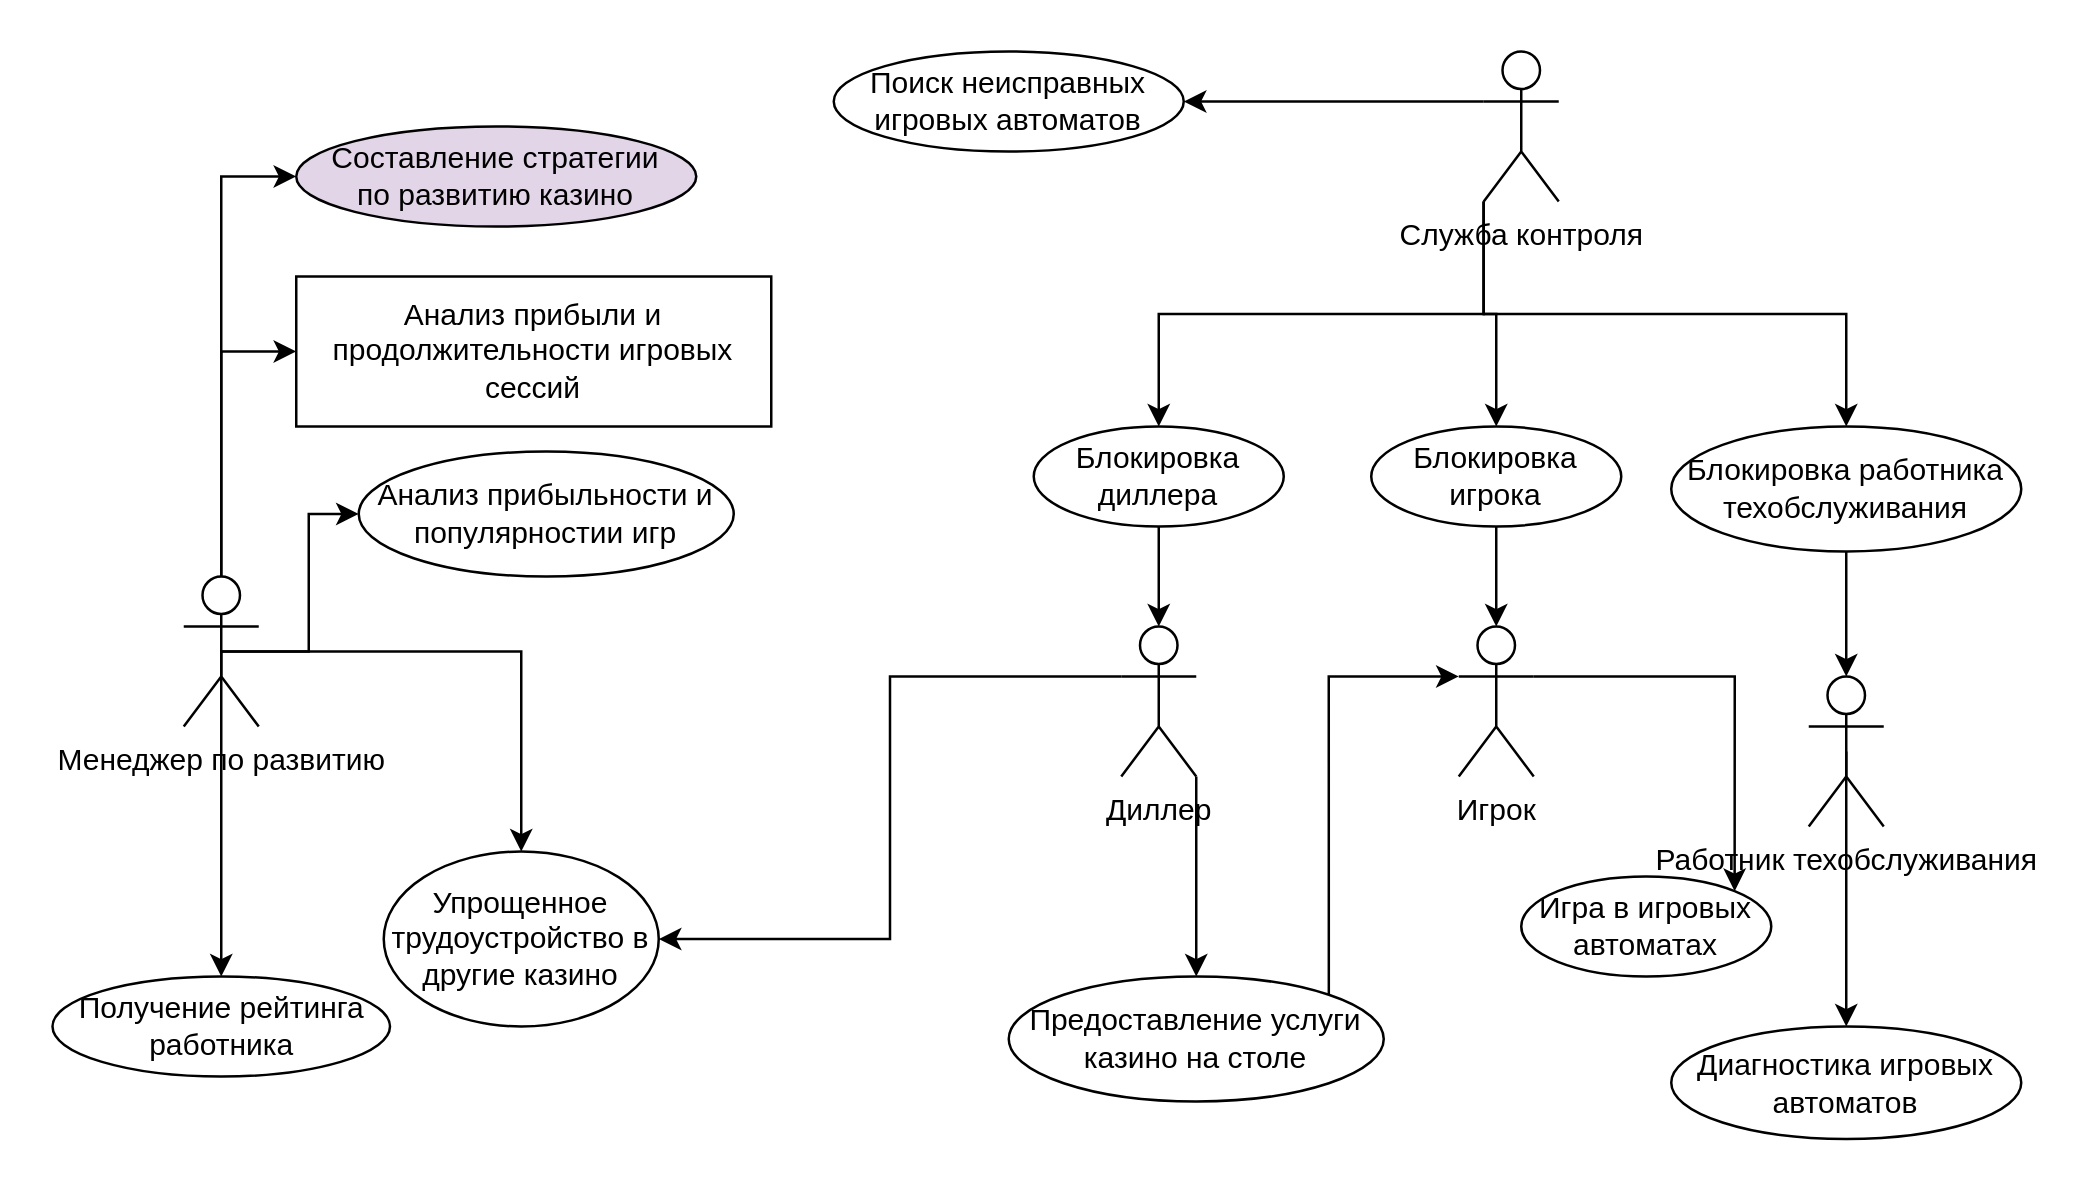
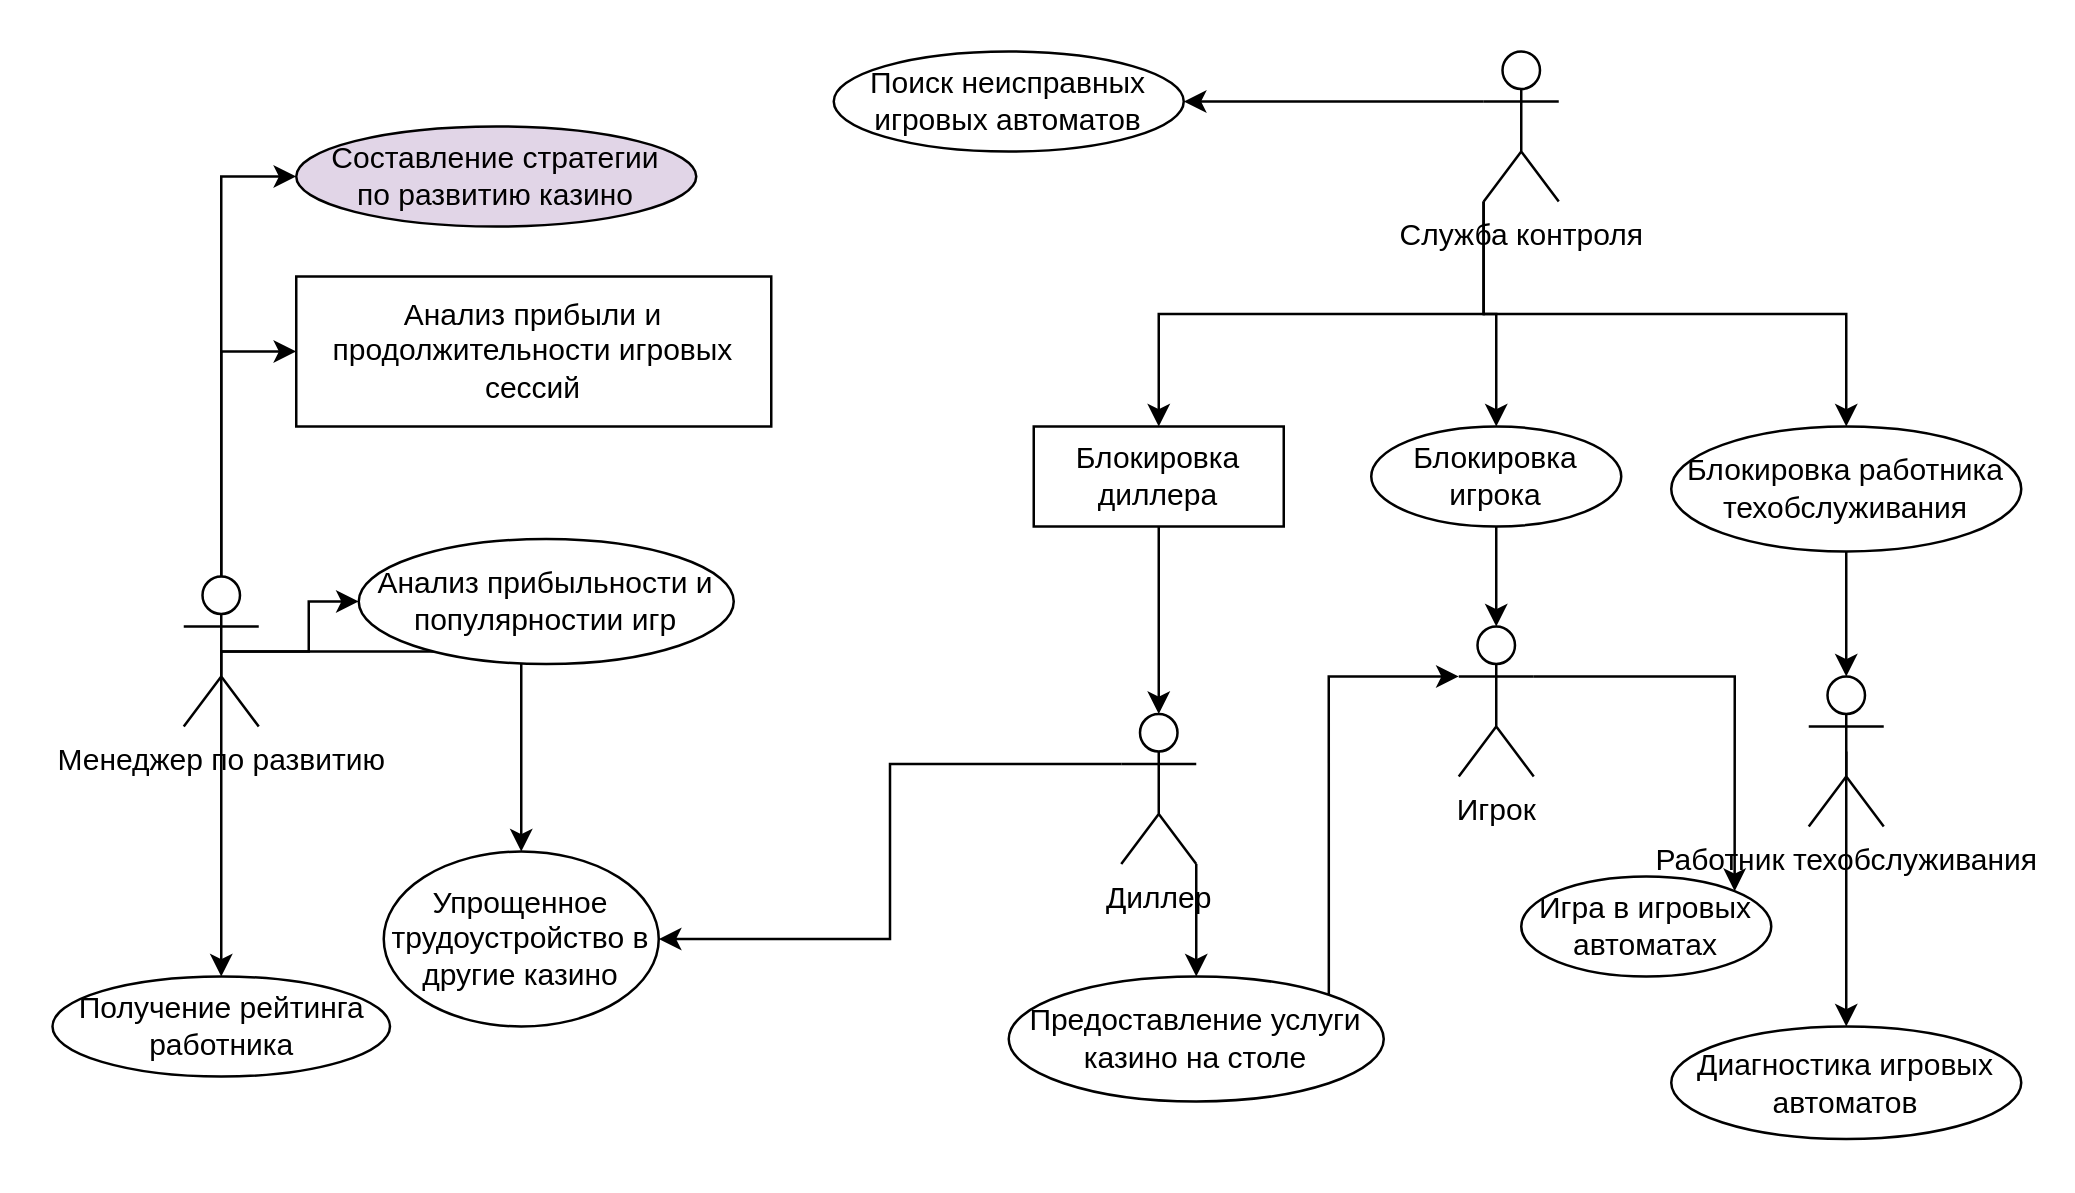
  <mxCell id="0" />
  <mxCell id="1" parent="0" />
  <mxCell id="2" style="edgeStyle=orthogonalEdgeStyle;rounded=0;orthogonalLoop=1;jettySize=auto;html=1;exitX=0.5;exitY=0;exitDx=0;exitDy=0;exitPerimeter=0;entryX=0;entryY=0.5;entryDx=0;entryDy=0;" edge="1" parent="1" source="7" target="18"><mxGeometry relative="1" as="geometry" /></mxCell>
  <mxCell id="3" style="edgeStyle=orthogonalEdgeStyle;rounded=0;orthogonalLoop=1;jettySize=auto;html=1;exitX=0.5;exitY=0;exitDx=0;exitDy=0;exitPerimeter=0;entryX=0;entryY=0.5;entryDx=0;entryDy=0;" edge="1" parent="1" source="7" target="20"><mxGeometry relative="1" as="geometry" /></mxCell>
  <mxCell id="4" style="edgeStyle=orthogonalEdgeStyle;rounded=0;orthogonalLoop=1;jettySize=auto;html=1;exitX=0.5;exitY=0.5;exitDx=0;exitDy=0;exitPerimeter=0;entryX=0;entryY=0.5;entryDx=0;entryDy=0;" edge="1" parent="1" source="7" target="19"><mxGeometry relative="1" as="geometry" /></mxCell>
  <mxCell id="5" style="edgeStyle=orthogonalEdgeStyle;rounded=0;orthogonalLoop=1;jettySize=auto;html=1;exitX=0.5;exitY=0.5;exitDx=0;exitDy=0;exitPerimeter=0;" edge="1" parent="1" source="7" target="33"><mxGeometry relative="1" as="geometry" /></mxCell>
  <mxCell id="6" style="edgeStyle=orthogonalEdgeStyle;rounded=0;orthogonalLoop=1;jettySize=auto;html=1;exitX=0.5;exitY=0.5;exitDx=0;exitDy=0;exitPerimeter=0;" edge="1" parent="1" source="7" target="35"><mxGeometry relative="1" as="geometry" /></mxCell>
  <mxCell id="7" value="Менеджер по развитию" style="shape=umlActor;verticalLabelPosition=bottom;verticalAlign=top;html=1;outlineConnect=0;" vertex="1" parent="1"><mxGeometry x="73" y="230" width="30" height="60" as="geometry" /></mxCell>
  <mxCell id="8" style="edgeStyle=orthogonalEdgeStyle;rounded=0;orthogonalLoop=1;jettySize=auto;html=1;exitX=0;exitY=0.333;exitDx=0;exitDy=0;exitPerimeter=0;entryX=1;entryY=0;entryDx=0;entryDy=0;startArrow=classic;startFill=1;endArrow=none;endFill=0;" edge="1" parent="1" source="10" target="30"><mxGeometry relative="1" as="geometry" /></mxCell>
  <mxCell id="9" style="edgeStyle=orthogonalEdgeStyle;rounded=0;orthogonalLoop=1;jettySize=auto;html=1;exitX=1;exitY=0.333;exitDx=0;exitDy=0;exitPerimeter=0;entryX=1;entryY=0;entryDx=0;entryDy=0;" edge="1" parent="1" source="10" target="32"><mxGeometry relative="1" as="geometry" /></mxCell>
  <mxCell id="10" value="Игрок" style="shape=umlActor;verticalLabelPosition=bottom;verticalAlign=top;html=1;outlineConnect=0;" vertex="1" parent="1"><mxGeometry x="583" y="250" width="30" height="60" as="geometry" /></mxCell>
  <mxCell id="11" style="edgeStyle=orthogonalEdgeStyle;rounded=0;orthogonalLoop=1;jettySize=auto;html=1;exitX=0.5;exitY=0.5;exitDx=0;exitDy=0;exitPerimeter=0;entryX=0.5;entryY=0;entryDx=0;entryDy=0;" edge="1" parent="1" source="12" target="31"><mxGeometry relative="1" as="geometry" /></mxCell>
  <mxCell id="12" value="Работник техобслуживания" style="shape=umlActor;verticalLabelPosition=bottom;verticalAlign=top;html=1;outlineConnect=0;" vertex="1" parent="1"><mxGeometry x="723" y="270" width="30" height="60" as="geometry" /></mxCell>
  <mxCell id="13" style="edgeStyle=orthogonalEdgeStyle;rounded=0;orthogonalLoop=1;jettySize=auto;html=1;exitX=0;exitY=0.333;exitDx=0;exitDy=0;exitPerimeter=0;entryX=1;entryY=0.5;entryDx=0;entryDy=0;" edge="1" parent="1" source="17" target="29"><mxGeometry relative="1" as="geometry" /></mxCell>
  <mxCell id="14" style="edgeStyle=orthogonalEdgeStyle;rounded=0;orthogonalLoop=1;jettySize=auto;html=1;exitX=0;exitY=1;exitDx=0;exitDy=0;exitPerimeter=0;" edge="1" parent="1" source="17" target="24"><mxGeometry relative="1" as="geometry" /></mxCell>
  <mxCell id="15" style="edgeStyle=orthogonalEdgeStyle;rounded=0;orthogonalLoop=1;jettySize=auto;html=1;exitX=0;exitY=1;exitDx=0;exitDy=0;exitPerimeter=0;" edge="1" parent="1" source="17" target="26"><mxGeometry relative="1" as="geometry" /></mxCell>
  <mxCell id="16" style="edgeStyle=orthogonalEdgeStyle;rounded=0;orthogonalLoop=1;jettySize=auto;html=1;exitX=0;exitY=1;exitDx=0;exitDy=0;exitPerimeter=0;" edge="1" parent="1" source="17" target="28"><mxGeometry relative="1" as="geometry" /></mxCell>
  <mxCell id="17" value="Служба контроля" style="shape=umlActor;verticalLabelPosition=bottom;verticalAlign=top;html=1;outlineConnect=0;" vertex="1" parent="1"><mxGeometry x="593" y="20" width="30" height="60" as="geometry" /></mxCell>
  <mxCell id="18" value="Составление стратегии&lt;br&gt;по развитию казино" style="ellipse;whiteSpace=wrap;html=1;align=center;fillColor=#e1d5e7;" vertex="1" parent="1"><mxGeometry x="118" y="50" width="160" height="40" as="geometry" /></mxCell>
- <mxCell id="19" value="Анализ прибыльности и популярностии игр" style="ellipse;whiteSpace=wrap;html=1;align=center;" vertex="1" parent="1"><mxGeometry x="143" y="180" width="150" height="50" as="geometry" /></mxCell>
+ <mxCell id="19" value="Анализ прибыльности и популярностии игр" style="ellipse;whiteSpace=wrap;html=1;align=center;" vertex="1" parent="1"><mxGeometry x="143" y="215" width="150" height="50" as="geometry" /></mxCell>
  <mxCell id="20" value="Анализ прибыли и продолжительности игровых сессий" style="whiteSpace=wrap;html=1;align=center;rounded=0;" vertex="1" parent="1"><mxGeometry x="118" y="110" width="190" height="60" as="geometry" /></mxCell>
  <mxCell id="21" style="edgeStyle=orthogonalEdgeStyle;rounded=0;orthogonalLoop=1;jettySize=auto;html=1;exitX=0;exitY=0.333;exitDx=0;exitDy=0;exitPerimeter=0;entryX=1;entryY=0.5;entryDx=0;entryDy=0;" edge="1" parent="1" source="23" target="33"><mxGeometry relative="1" as="geometry" /></mxCell>
  <mxCell id="22" style="edgeStyle=orthogonalEdgeStyle;rounded=0;orthogonalLoop=1;jettySize=auto;html=1;exitX=1;exitY=1;exitDx=0;exitDy=0;exitPerimeter=0;" edge="1" parent="1" source="23" target="30"><mxGeometry relative="1" as="geometry" /></mxCell>
- <mxCell id="23" value="Диллер" style="shape=umlActor;verticalLabelPosition=bottom;verticalAlign=top;html=1;outlineConnect=0;" vertex="1" parent="1"><mxGeometry x="448" y="250" width="30" height="60" as="geometry" /></mxCell>
+ <mxCell id="23" value="Диллер" style="shape=umlActor;verticalLabelPosition=bottom;verticalAlign=top;html=1;outlineConnect=0;" vertex="1" parent="1"><mxGeometry x="448" y="285" width="30" height="60" as="geometry" /></mxCell>
  <mxCell id="24" value="Блокировка игрока" style="ellipse;whiteSpace=wrap;html=1;align=center;" vertex="1" parent="1"><mxGeometry x="548" y="170" width="100" height="40" as="geometry" /></mxCell>
  <mxCell id="25" style="edgeStyle=orthogonalEdgeStyle;rounded=0;orthogonalLoop=1;jettySize=auto;html=1;exitX=0.5;exitY=1;exitDx=0;exitDy=0;" edge="1" parent="1" source="26" target="23"><mxGeometry relative="1" as="geometry" /></mxCell>
- <mxCell id="26" value="Блокировка диллера" style="ellipse;whiteSpace=wrap;html=1;align=center;" vertex="1" parent="1"><mxGeometry x="413" y="170" width="100" height="40" as="geometry" /></mxCell>
+ <mxCell id="26" value="Блокировка диллера" style="whiteSpace=wrap;html=1;align=center;rounded=0;" vertex="1" parent="1"><mxGeometry x="413" y="170" width="100" height="40" as="geometry" /></mxCell>
  <mxCell id="27" style="edgeStyle=orthogonalEdgeStyle;rounded=0;orthogonalLoop=1;jettySize=auto;html=1;exitX=0.5;exitY=1;exitDx=0;exitDy=0;" edge="1" parent="1" source="28" target="12"><mxGeometry relative="1" as="geometry" /></mxCell>
  <mxCell id="28" value="Блокировка работника техобслуживания" style="ellipse;whiteSpace=wrap;html=1;align=center;" vertex="1" parent="1"><mxGeometry x="668" y="170" width="140" height="50" as="geometry" /></mxCell>
  <mxCell id="29" value="Поиск неисправных игровых автоматов" style="ellipse;whiteSpace=wrap;html=1;align=center;" vertex="1" parent="1"><mxGeometry x="333" y="20" width="140" height="40" as="geometry" /></mxCell>
  <mxCell id="30" value="Предоставление услуги казино на столе" style="ellipse;whiteSpace=wrap;html=1;align=center;" vertex="1" parent="1"><mxGeometry x="403" y="390" width="150" height="50" as="geometry" /></mxCell>
  <mxCell id="31" value="Диагностика игровых автоматов" style="ellipse;whiteSpace=wrap;html=1;align=center;" vertex="1" parent="1"><mxGeometry x="668" y="410" width="140" height="45" as="geometry" /></mxCell>
  <mxCell id="32" value="Игра в игровых автоматах" style="ellipse;whiteSpace=wrap;html=1;align=center;" vertex="1" parent="1"><mxGeometry x="608" y="350" width="100" height="40" as="geometry" /></mxCell>
  <mxCell id="33" value="Упрощенное трудоустройство в другие казино" style="ellipse;whiteSpace=wrap;html=1;align=center;" vertex="1" parent="1"><mxGeometry x="153" y="340" width="110" height="70" as="geometry" /></mxCell>
  <mxCell id="34" style="edgeStyle=orthogonalEdgeStyle;rounded=0;orthogonalLoop=1;jettySize=auto;html=1;exitX=0.5;exitY=1;exitDx=0;exitDy=0;entryX=0.5;entryY=0;entryDx=0;entryDy=0;entryPerimeter=0;" edge="1" parent="1" source="24" target="10"><mxGeometry relative="1" as="geometry" /></mxCell>
  <mxCell id="35" value="Получение рейтинга работника" style="ellipse;whiteSpace=wrap;html=1;align=center;" vertex="1" parent="1"><mxGeometry x="20.5" y="390" width="135" height="40" as="geometry" /></mxCell>
